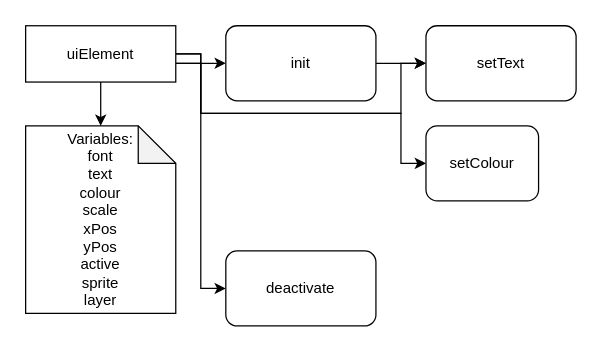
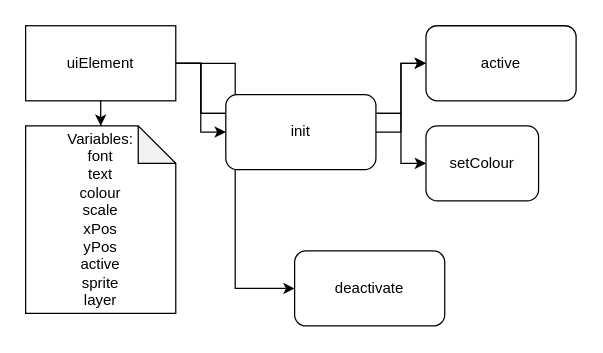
  <mxCell id="0" />
  <mxCell id="1" parent="0" />
  <mxCell id="2" value="" style="edgeStyle=orthogonalEdgeStyle;rounded=0;orthogonalLoop=1;jettySize=auto;html=1;" edge="1" parent="1" source="6" target="9"><mxGeometry relative="1" as="geometry" /></mxCell>
  <mxCell id="3" style="edgeStyle=orthogonalEdgeStyle;rounded=0;orthogonalLoop=1;jettySize=auto;html=1;entryX=0;entryY=0.5;entryDx=0;entryDy=0;" edge="1" parent="1" source="6" target="10"><mxGeometry relative="1" as="geometry" /></mxCell>
  <mxCell id="4" style="edgeStyle=orthogonalEdgeStyle;rounded=0;orthogonalLoop=1;jettySize=auto;html=1;entryX=0;entryY=0.5;entryDx=0;entryDy=0;" edge="1" parent="1" source="6" target="13"><mxGeometry relative="1" as="geometry"><Array as="points"><mxPoint x="160" y="50" /><mxPoint x="160" y="90" /><mxPoint x="320" y="90" /><mxPoint x="320" y="130" /></Array></mxGeometry></mxCell>
  <mxCell id="5" style="edgeStyle=orthogonalEdgeStyle;rounded=0;orthogonalLoop=1;jettySize=auto;html=1;" edge="1" parent="1" source="6" target="12"><mxGeometry relative="1" as="geometry"><Array as="points"><mxPoint x="160" y="50" /><mxPoint x="160" y="90" /><mxPoint x="320" y="90" /><mxPoint x="320" y="50" /></Array></mxGeometry></mxCell>
- <mxCell id="6" value="uiElement" style="rounded=0;whiteSpace=wrap;html=1;" vertex="1" parent="1"><mxGeometry x="20" y="20" width="120" height="45" as="geometry" /></mxCell>
+ <mxCell id="6" value="uiElement" style="rounded=0;whiteSpace=wrap;html=1;" vertex="1" parent="1"><mxGeometry x="20" y="20" width="120" height="60" as="geometry" /></mxCell>
  <mxCell id="7" value="&lt;div&gt;Variables:&lt;/div&gt;font&lt;div&gt;text&lt;/div&gt;&lt;div&gt;colour&lt;/div&gt;&lt;div&gt;scale&lt;/div&gt;&lt;div&gt;xPos&lt;/div&gt;&lt;div&gt;yPos&lt;/div&gt;&lt;div&gt;active&lt;/div&gt;&lt;div&gt;sprite&lt;/div&gt;&lt;div&gt;layer&lt;/div&gt;" style="shape=note;whiteSpace=wrap;html=1;backgroundOutline=1;darkOpacity=0.05;" vertex="1" parent="1"><mxGeometry x="20" y="100" width="120" height="150" as="geometry" /></mxCell>
  <mxCell id="8" style="edgeStyle=orthogonalEdgeStyle;rounded=0;orthogonalLoop=1;jettySize=auto;html=1;entryX=0;entryY=0.5;entryDx=0;entryDy=0;" edge="1" parent="1" source="9" target="12"><mxGeometry relative="1" as="geometry" /></mxCell>
- <mxCell id="9" value="init" style="whiteSpace=wrap;html=1;rounded=1;" vertex="1" parent="1"><mxGeometry x="180" y="20" width="120" height="60" as="geometry" /></mxCell>
- <mxCell id="10" value="deactivate" style="whiteSpace=wrap;html=1;rounded=1;" vertex="1" parent="1"><mxGeometry x="180" y="200" width="120" height="60" as="geometry" /></mxCell>
+ <mxCell id="9" value="init" style="whiteSpace=wrap;html=1;rounded=1;" vertex="1" parent="1"><mxGeometry x="180" y="75" width="120" height="60" as="geometry" /></mxCell>
+ <mxCell id="10" value="deactivate" style="whiteSpace=wrap;html=1;rounded=1;" vertex="1" parent="1"><mxGeometry x="235" y="200" width="120" height="60" as="geometry" /></mxCell>
  <mxCell id="11" style="edgeStyle=orthogonalEdgeStyle;rounded=0;orthogonalLoop=1;jettySize=auto;html=1;entryX=0.5;entryY=0;entryDx=0;entryDy=0;entryPerimeter=0;" edge="1" parent="1" source="6" target="7"><mxGeometry relative="1" as="geometry" /></mxCell>
- <mxCell id="12" value="setText" style="whiteSpace=wrap;html=1;rounded=1;" vertex="1" parent="1"><mxGeometry x="340" y="20" width="120" height="60" as="geometry" /></mxCell>
+ <mxCell id="12" value="active" style="whiteSpace=wrap;html=1;rounded=1;" vertex="1" parent="1"><mxGeometry x="340" y="20" width="120" height="60" as="geometry" /></mxCell>
  <mxCell id="13" value="setColour" style="whiteSpace=wrap;html=1;rounded=1;" vertex="1" parent="1"><mxGeometry x="340" y="100" width="90" height="60" as="geometry" /></mxCell>
